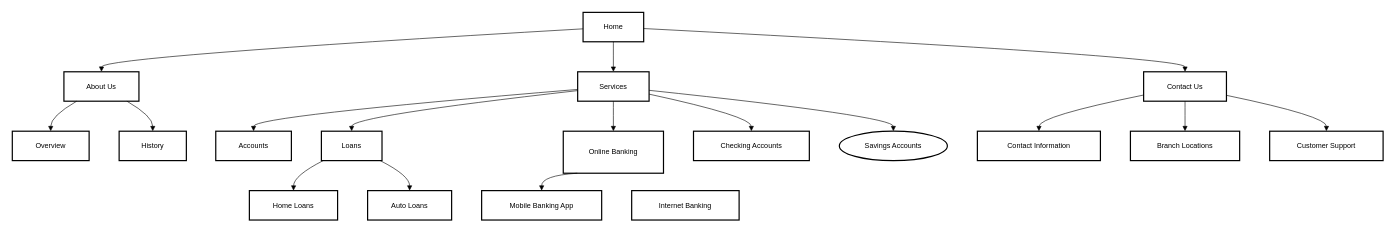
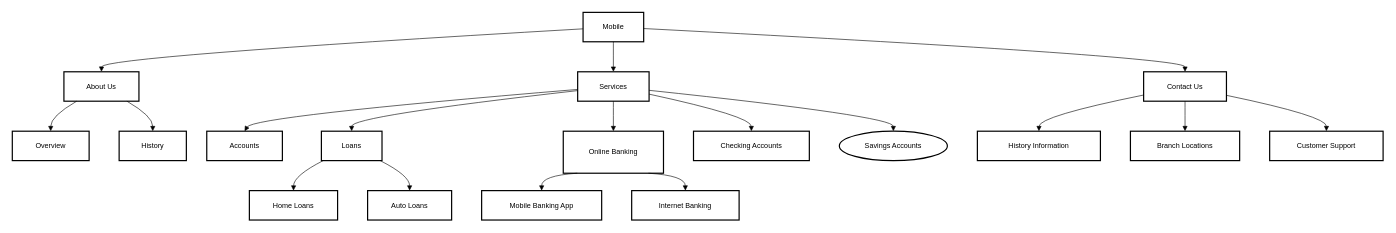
  <mxCell id="0" />
  <mxCell id="1" parent="0" />
- <mxCell id="2" value="Home" style="whiteSpace=wrap;strokeWidth=2;" vertex="1" parent="1"><mxGeometry x="971" y="20" width="101" height="49" as="geometry" /></mxCell>
+ <mxCell id="2" value="Mobile" style="whiteSpace=wrap;strokeWidth=2;" vertex="1" parent="1"><mxGeometry x="971" y="20" width="101" height="49" as="geometry" /></mxCell>
  <mxCell id="3" value="About Us" style="whiteSpace=wrap;strokeWidth=2;" vertex="1" parent="1"><mxGeometry x="106" y="119" width="125" height="49" as="geometry" /></mxCell>
  <mxCell id="4" value="Services" style="whiteSpace=wrap;strokeWidth=2;" vertex="1" parent="1"><mxGeometry x="962" y="119" width="119" height="49" as="geometry" /></mxCell>
- <mxCell id="5" value="Accounts" style="whiteSpace=wrap;strokeWidth=2;" vertex="1" parent="1"><mxGeometry x="359" y="218" width="126" height="49" as="geometry" /></mxCell>
+ <mxCell id="5" value="Accounts" style="whiteSpace=wrap;strokeWidth=2;" vertex="1" parent="1"><mxGeometry x="344" y="218" width="126" height="49" as="geometry" /></mxCell>
  <mxCell id="6" value="Loans" style="whiteSpace=wrap;strokeWidth=2;" vertex="1" parent="1"><mxGeometry x="535" y="218" width="101" height="49" as="geometry" /></mxCell>
  <mxCell id="7" value="Online Banking" style="whiteSpace=wrap;strokeWidth=2;" vertex="1" parent="1"><mxGeometry x="938" y="218" width="167" height="70" as="geometry" /></mxCell>
  <mxCell id="8" value="Contact Us" style="whiteSpace=wrap;strokeWidth=2;" vertex="1" parent="1"><mxGeometry x="1905" y="119" width="138" height="49" as="geometry" /></mxCell>
  <mxCell id="9" value="Overview" style="whiteSpace=wrap;strokeWidth=2;" vertex="1" parent="1"><mxGeometry x="20" y="218" width="128" height="49" as="geometry" /></mxCell>
  <mxCell id="10" value="History" style="whiteSpace=wrap;strokeWidth=2;" vertex="1" parent="1"><mxGeometry x="198" y="218" width="112" height="49" as="geometry" /></mxCell>
  <mxCell id="11" value="Checking Accounts" style="whiteSpace=wrap;strokeWidth=2;" vertex="1" parent="1"><mxGeometry x="1155" y="218" width="193" height="49" as="geometry" /></mxCell>
  <mxCell id="12" value="Savings Accounts" style="ellipse;whiteSpace=wrap;strokeWidth=2;" vertex="1" parent="1"><mxGeometry x="1398" y="218" width="180" height="49" as="geometry" /></mxCell>
  <mxCell id="13" value="Home Loans" style="whiteSpace=wrap;strokeWidth=2;" vertex="1" parent="1"><mxGeometry x="415" y="317" width="147" height="49" as="geometry" /></mxCell>
  <mxCell id="14" value="Auto Loans" style="whiteSpace=wrap;strokeWidth=2;" vertex="1" parent="1"><mxGeometry x="612" y="317" width="140" height="49" as="geometry" /></mxCell>
  <mxCell id="15" value="Mobile Banking App" style="whiteSpace=wrap;strokeWidth=2;" vertex="1" parent="1"><mxGeometry x="802" y="317" width="200" height="49" as="geometry" /></mxCell>
  <mxCell id="16" value="Internet Banking" style="whiteSpace=wrap;strokeWidth=2;" vertex="1" parent="1"><mxGeometry x="1052" y="317" width="179" height="49" as="geometry" /></mxCell>
- <mxCell id="17" value="Contact Information" style="whiteSpace=wrap;strokeWidth=2;" vertex="1" parent="1"><mxGeometry x="1628" y="218" width="205" height="49" as="geometry" /></mxCell>
+ <mxCell id="17" value="History Information" style="whiteSpace=wrap;strokeWidth=2;" vertex="1" parent="1"><mxGeometry x="1628" y="218" width="205" height="49" as="geometry" /></mxCell>
  <mxCell id="18" value="Branch Locations" style="whiteSpace=wrap;strokeWidth=2;" vertex="1" parent="1"><mxGeometry x="1883" y="218" width="182" height="49" as="geometry" /></mxCell>
  <mxCell id="19" value="Customer Support" style="whiteSpace=wrap;strokeWidth=2;" vertex="1" parent="1"><mxGeometry x="2115" y="218" width="189" height="49" as="geometry" /></mxCell>
  <mxCell id="20" value="" style="curved=1;startArrow=none;endArrow=block;exitX=0;exitY=0.56;entryX=0.5;entryY=0;" edge="1" parent="1" source="2" target="3"><mxGeometry relative="1" as="geometry"><Array as="points"><mxPoint x="169" y="94" /></Array></mxGeometry></mxCell>
  <mxCell id="21" value="" style="curved=1;startArrow=none;endArrow=block;exitX=0.5;exitY=1;entryX=0.5;entryY=0;" edge="1" parent="1" source="2" target="4"><mxGeometry relative="1" as="geometry"><Array as="points" /></mxGeometry></mxCell>
  <mxCell id="22" value="" style="curved=1;startArrow=none;endArrow=block;exitX=0;exitY=0.6;entryX=0.5;entryY=0;" edge="1" parent="1" source="4" target="5"><mxGeometry relative="1" as="geometry"><Array as="points"><mxPoint x="422" y="193" /></Array></mxGeometry></mxCell>
  <mxCell id="23" value="" style="curved=1;startArrow=none;endArrow=block;exitX=0;exitY=0.64;entryX=0.5;entryY=0;" edge="1" parent="1" source="4" target="6"><mxGeometry relative="1" as="geometry"><Array as="points"><mxPoint x="585" y="193" /></Array></mxGeometry></mxCell>
  <mxCell id="24" value="" style="curved=1;startArrow=none;endArrow=block;exitX=0.5;exitY=1;entryX=0.5;entryY=0;" edge="1" parent="1" source="4" target="7"><mxGeometry relative="1" as="geometry"><Array as="points" /></mxGeometry></mxCell>
  <mxCell id="25" value="" style="curved=1;startArrow=none;endArrow=block;exitX=1;exitY=0.55;entryX=0.5;entryY=0;" edge="1" parent="1" source="2" target="8"><mxGeometry relative="1" as="geometry"><Array as="points"><mxPoint x="1974" y="94" /></Array></mxGeometry></mxCell>
  <mxCell id="26" value="" style="curved=1;startArrow=none;endArrow=block;exitX=0.17;exitY=1;entryX=0.5;entryY=0;" edge="1" parent="1" source="3" target="9"><mxGeometry relative="1" as="geometry"><Array as="points"><mxPoint x="84" y="193" /></Array></mxGeometry></mxCell>
  <mxCell id="27" value="" style="curved=1;startArrow=none;endArrow=block;exitX=0.84;exitY=1;entryX=0.5;entryY=0;" edge="1" parent="1" source="3" target="10"><mxGeometry relative="1" as="geometry"><Array as="points"><mxPoint x="254" y="193" /></Array></mxGeometry></mxCell>
  <mxCell id="28" value="" style="curved=1;startArrow=none;endArrow=block;exitX=1;exitY=0.76;entryX=0.5;entryY=0;" edge="1" parent="1" source="4" target="11"><mxGeometry relative="1" as="geometry"><Array as="points"><mxPoint x="1251" y="193" /></Array></mxGeometry></mxCell>
  <mxCell id="29" value="" style="curved=1;startArrow=none;endArrow=block;exitX=1;exitY=0.63;entryX=0.5;entryY=0;" edge="1" parent="1" source="4" target="12"><mxGeometry relative="1" as="geometry"><Array as="points"><mxPoint x="1488" y="193" /></Array></mxGeometry></mxCell>
  <mxCell id="30" value="" style="curved=1;startArrow=none;endArrow=block;exitX=0.03;exitY=1;entryX=0.5;entryY=0;" edge="1" parent="1" source="6" target="13"><mxGeometry relative="1" as="geometry"><Array as="points"><mxPoint x="489" y="292" /></Array></mxGeometry></mxCell>
  <mxCell id="31" value="" style="curved=1;startArrow=none;endArrow=block;exitX=0.97;exitY=1;entryX=0.5;entryY=0;" edge="1" parent="1" source="6" target="14"><mxGeometry relative="1" as="geometry"><Array as="points"><mxPoint x="682" y="292" /></Array></mxGeometry></mxCell>
  <mxCell id="32" value="" style="curved=1;startArrow=none;endArrow=block;exitX=0.14;exitY=1;entryX=0.5;entryY=0;" edge="1" parent="1" source="7" target="15"><mxGeometry relative="1" as="geometry"><Array as="points"><mxPoint x="902" y="292" /></Array></mxGeometry></mxCell>
+ <mxCell id="33" value="" style="curved=1;startArrow=none;endArrow=block;exitX=0.85;exitY=1;entryX=0.5;entryY=0;" edge="1" parent="1" source="7" target="16"><mxGeometry relative="1" as="geometry"><Array as="points"><mxPoint x="1141" y="292" /></Array></mxGeometry></mxCell>
  <mxCell id="34" value="" style="curved=1;startArrow=none;endArrow=block;exitX=0;exitY=0.79;entryX=0.5;entryY=0;" edge="1" parent="1" source="8" target="17"><mxGeometry relative="1" as="geometry"><Array as="points"><mxPoint x="1731" y="193" /></Array></mxGeometry></mxCell>
  <mxCell id="35" value="" style="curved=1;startArrow=none;endArrow=block;exitX=0.5;exitY=1;entryX=0.5;entryY=0;" edge="1" parent="1" source="8" target="18"><mxGeometry relative="1" as="geometry"><Array as="points" /></mxGeometry></mxCell>
  <mxCell id="36" value="" style="curved=1;startArrow=none;endArrow=block;exitX=1;exitY=0.8;entryX=0.5;entryY=0;" edge="1" parent="1" source="8" target="19"><mxGeometry relative="1" as="geometry"><Array as="points"><mxPoint x="2210" y="193" /></Array></mxGeometry></mxCell>
